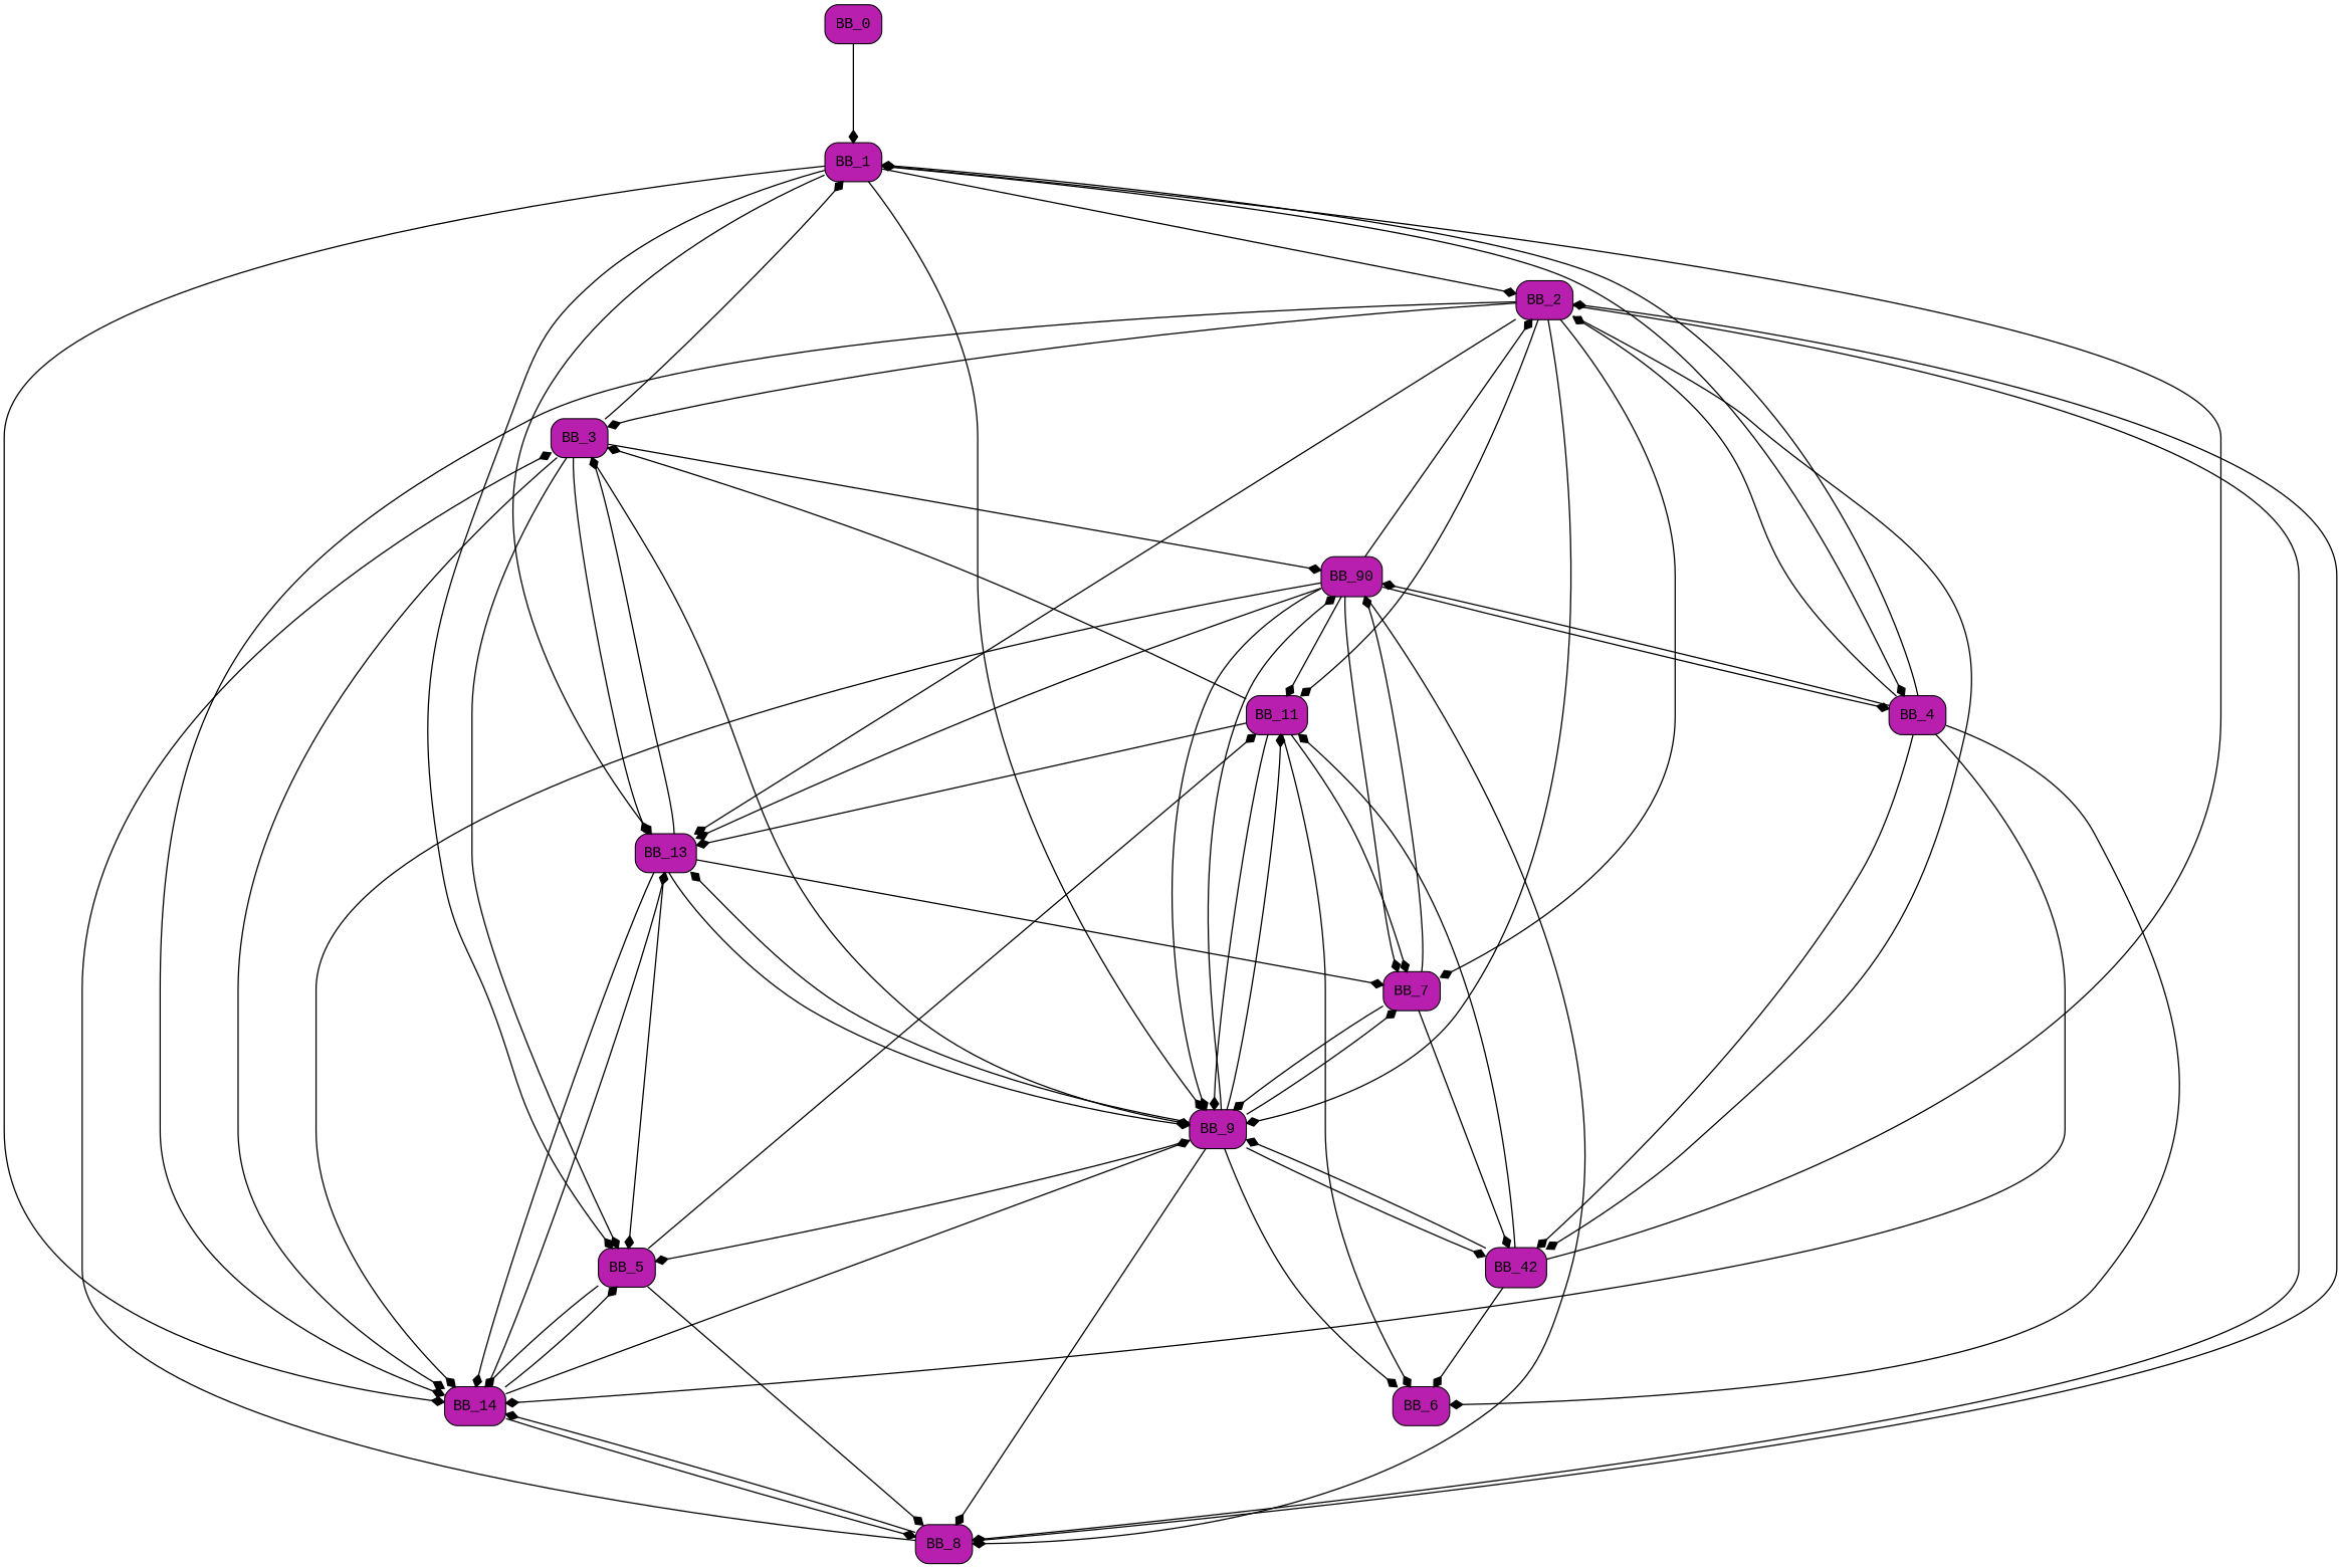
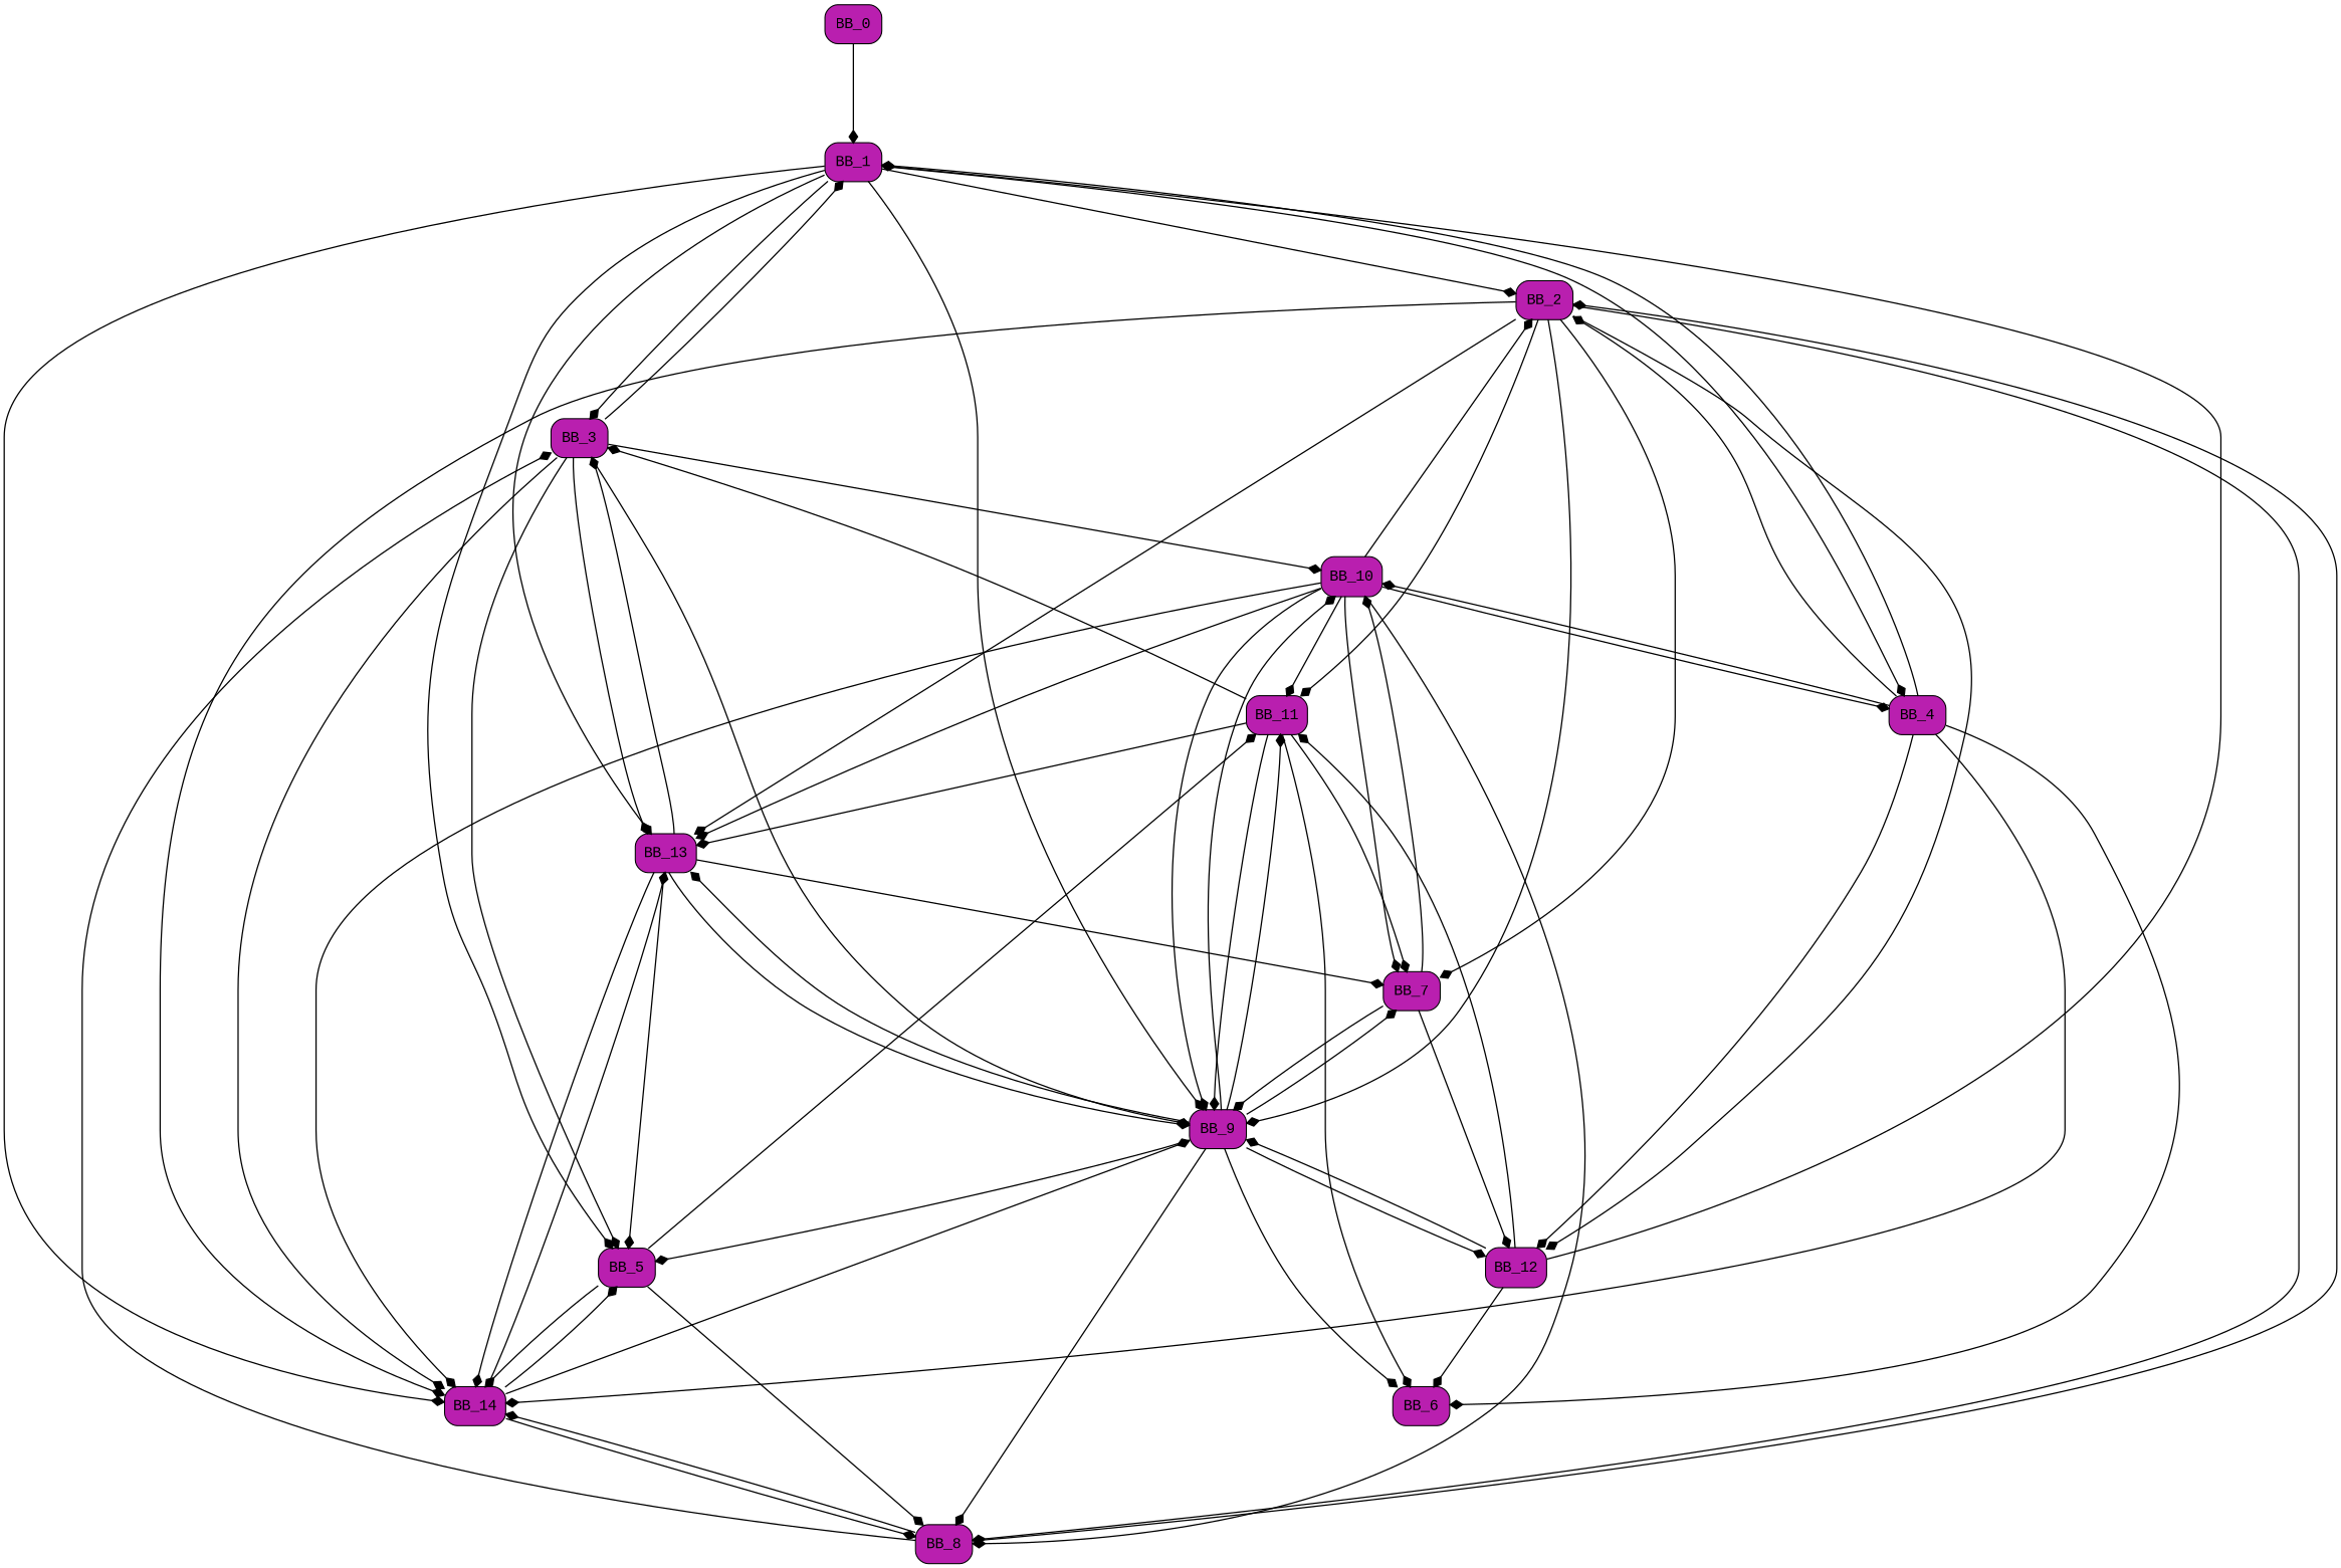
  digraph {
    color=green
    fillcolor=lightgreen
    fontname="Liberation Mono"
    fontsize=20
    nodesep=0.5
    penwidth=2
    rankdir=TB
    ranksep=1.3
    style=rounded
    node [fillcolor="#B91FAF" fontname="Liberation Mono" shape=Mrecord style=filled]
    edge [arrowhead=diamond arrowsize=1 color=black fontname="Liberation Mono" penwidth=1.2]
    BB_0
    BB_1
    BB_2
    BB_3
    BB_4
    BB_5
    BB_13
    BB_14
    BB_9
    BB_7
    BB_8
    BB_11
-   BB_12 [label=BB_42]
-   BB_10 [label=BB_90]
+   BB_12
+   BB_10
    BB_6
    BB_0 -> BB_1
    BB_1 -> BB_2
-   BB_2 -> BB_3
+   BB_1 -> BB_3
    BB_1 -> BB_4
    BB_1 -> BB_5
    BB_1 -> BB_13
    BB_1 -> BB_14
    BB_1 -> BB_9
    BB_2 -> BB_13
    BB_2 -> BB_14
    BB_2 -> BB_9
    BB_2 -> BB_7
    BB_2 -> BB_8
    BB_2 -> BB_11
    BB_2 -> BB_12
    BB_3 -> BB_1
    BB_3 -> BB_5
    BB_3 -> BB_13
    BB_3 -> BB_14
    BB_3 -> BB_9
    BB_3 -> BB_10
    BB_4 -> BB_1
    BB_4 -> BB_2
    BB_4 -> BB_14
    BB_4 -> BB_12
    BB_4 -> BB_10
    BB_4 -> BB_6
    BB_5 -> BB_14
    BB_5 -> BB_8
    BB_5 -> BB_11
    BB_13 -> BB_3
    BB_13 -> BB_5
    BB_13 -> BB_14
    BB_13 -> BB_9
    BB_13 -> BB_7
    BB_14 -> BB_5
    BB_14 -> BB_13
    BB_14 -> BB_9
    BB_14 -> BB_8
    BB_9 -> BB_5
    BB_9 -> BB_13
    BB_9 -> BB_7
    BB_9 -> BB_8
    BB_9 -> BB_11
    BB_9 -> BB_12
    BB_9 -> BB_10
    BB_9 -> BB_6
    BB_7 -> BB_9
    BB_7 -> BB_12
    BB_7 -> BB_10
    BB_8 -> BB_2
    BB_8 -> BB_3
    BB_8 -> BB_14
    BB_11 -> BB_3
    BB_11 -> BB_13
    BB_11 -> BB_9
    BB_11 -> BB_7
    BB_11 -> BB_6
    BB_12 -> BB_1
    BB_12 -> BB_9
    BB_12 -> BB_11
    BB_12 -> BB_6
    BB_10 -> BB_2
    BB_10 -> BB_4
    BB_10 -> BB_13
    BB_10 -> BB_14
    BB_10 -> BB_9
    BB_10 -> BB_7
    BB_10 -> BB_8
    BB_10 -> BB_11
  }
